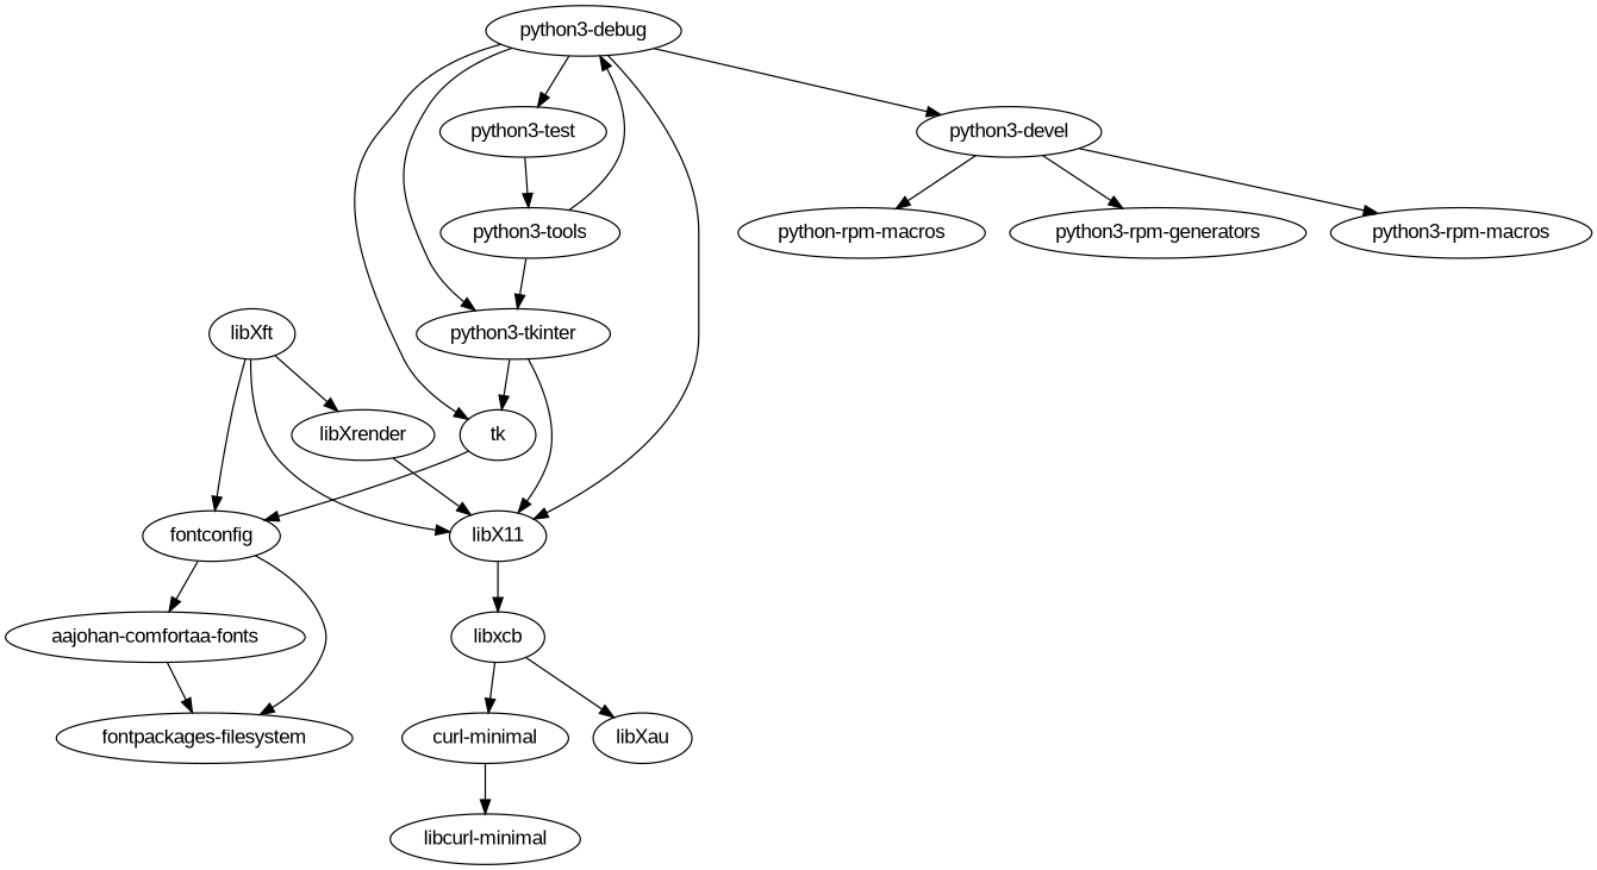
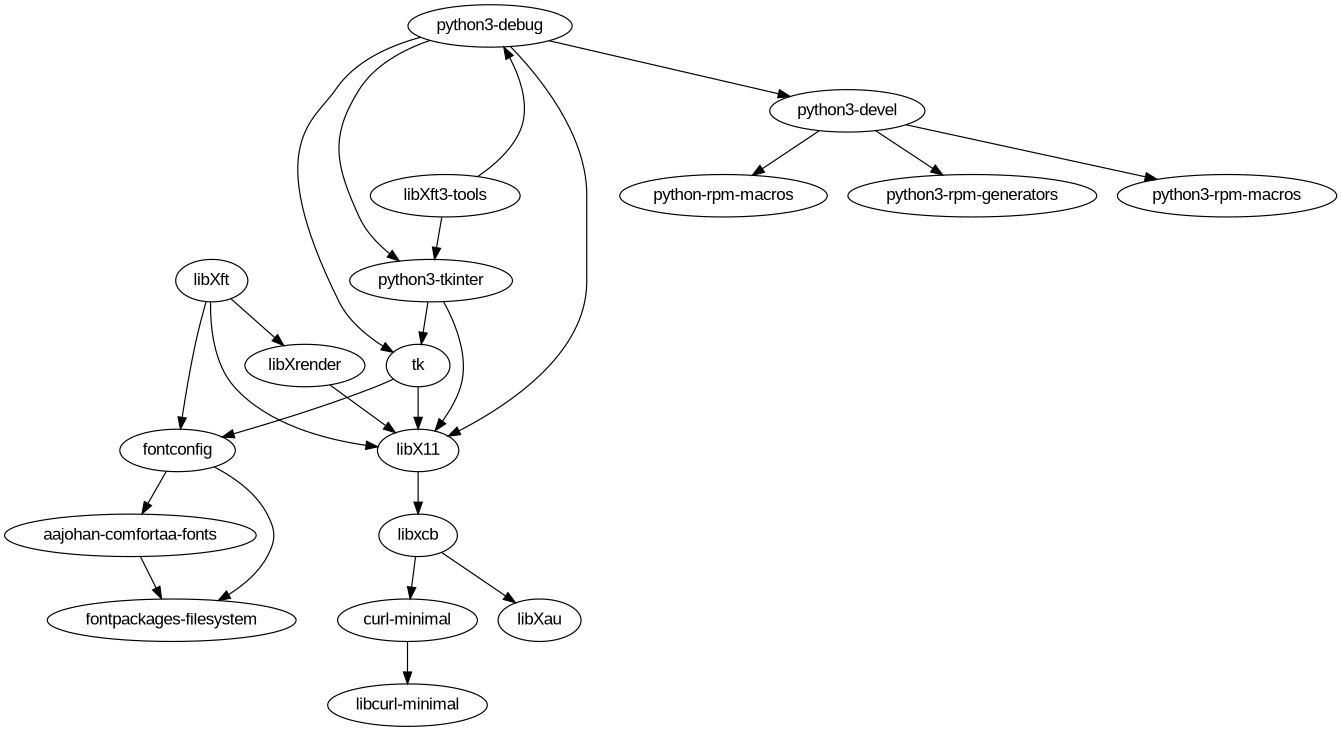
  strict digraph {
    fontname="Liberation Sans"
    node [fontname="Liberation Sans"]
    edge [fontname="Liberation Sans"]
    "aajohan-comfortaa-fonts"
    "fontpackages-filesystem"
    "curl-minimal"
    "libcurl-minimal"
    fontconfig
    libX11
    libxcb
    libXau
    libXft
    libXrender
    "python3-debug"
    "python3-devel"
-   "python3-test"
    "python3-tkinter"
    tk
    "python3-rpm-generators"
    "python3-rpm-macros"
    "python-rpm-macros"
-   "python3-tools"
+   "python3-tools" [label="libXft3-tools"]
    "aajohan-comfortaa-fonts" -> "fontpackages-filesystem"
    "curl-minimal" -> "libcurl-minimal"
    fontconfig -> "aajohan-comfortaa-fonts"
    fontconfig -> "fontpackages-filesystem"
    libX11 -> libxcb
    libxcb -> "curl-minimal"
    libxcb -> libXau
    libXft -> fontconfig
    libXft -> libX11
    libXft -> libXrender
    libXrender -> libX11
    "python3-debug" -> libX11
    "python3-debug" -> "python3-devel"
-   "python3-debug" -> "python3-test"
    "python3-debug" -> "python3-tkinter"
    "python3-debug" -> tk
    "python3-devel" -> "python3-rpm-generators"
    "python3-devel" -> "python3-rpm-macros"
    "python3-devel" -> "python-rpm-macros"
-   "python3-test" -> "python3-tools"
    "python3-tkinter" -> libX11
    "python3-tkinter" -> tk
    tk -> fontconfig
+   tk -> libX11
    "python3-tools" -> "python3-debug"
    "python3-tools" -> "python3-tkinter"
  }
